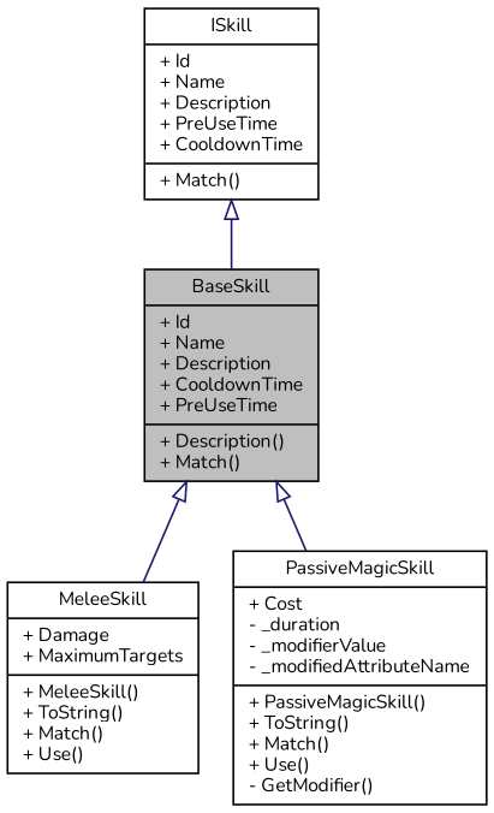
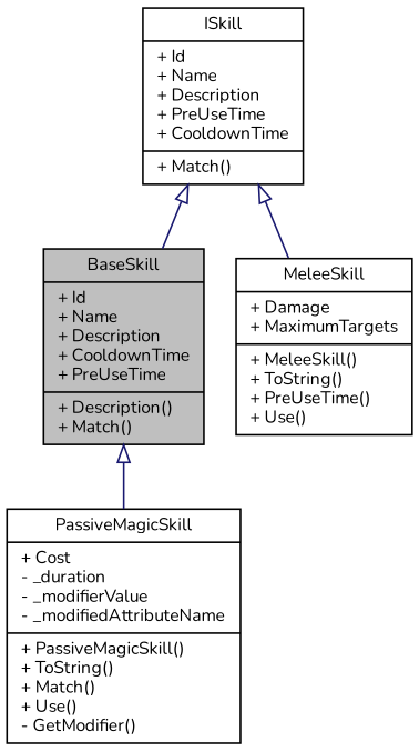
  digraph {
    fontname=Nunito
    node [color=black fillcolor=white fontname=Nunito fontsize=10 shape=record style=filled]
    edge [arrowtail=onormal color=midnightblue dir=back fontname=Nunito fontsize=10 labelfontname=Helvetica labelfontsize=10 style=solid]
    n1 [fillcolor=grey75 fontcolor=black height=0.2 label="{BaseSkill\n|+ Id\l+ Name\l+ Description\l+ CooldownTime\l+ PreUseTime\l|+ Description()\l+ Match()\l}" width=0.4]
-   n2 [height=0.2 label="{MeleeSkill\n|+ Damage\l+ MaximumTargets\l|+ MeleeSkill()\l+ ToString()\l+ Match()\l+ Use()\l}" width=0.4]
+   n2 [height=0.2 label="{MeleeSkill\n|+ Damage\l+ MaximumTargets\l|+ MeleeSkill()\l+ ToString()\l+ PreUseTime()\l+ Use()\l}" width=0.4]
    n3 [height=0.2 label="{PassiveMagicSkill\n|+ Cost\l- _duration\l- _modifierValue\l- _modifiedAttributeName\l|+ PassiveMagicSkill()\l+ ToString()\l+ Match()\l+ Use()\l- GetModifier()\l}" width=0.4]
    n4 [height=0.2 label="{ISkill\n|+ Id\l+ Name\l+ Description\l+ PreUseTime\l+ CooldownTime\l|+ Match()\l}" width=0.4]
-   n1 -> n2
+   n4 -> n2
    n1 -> n3
    n4 -> n1
  }
